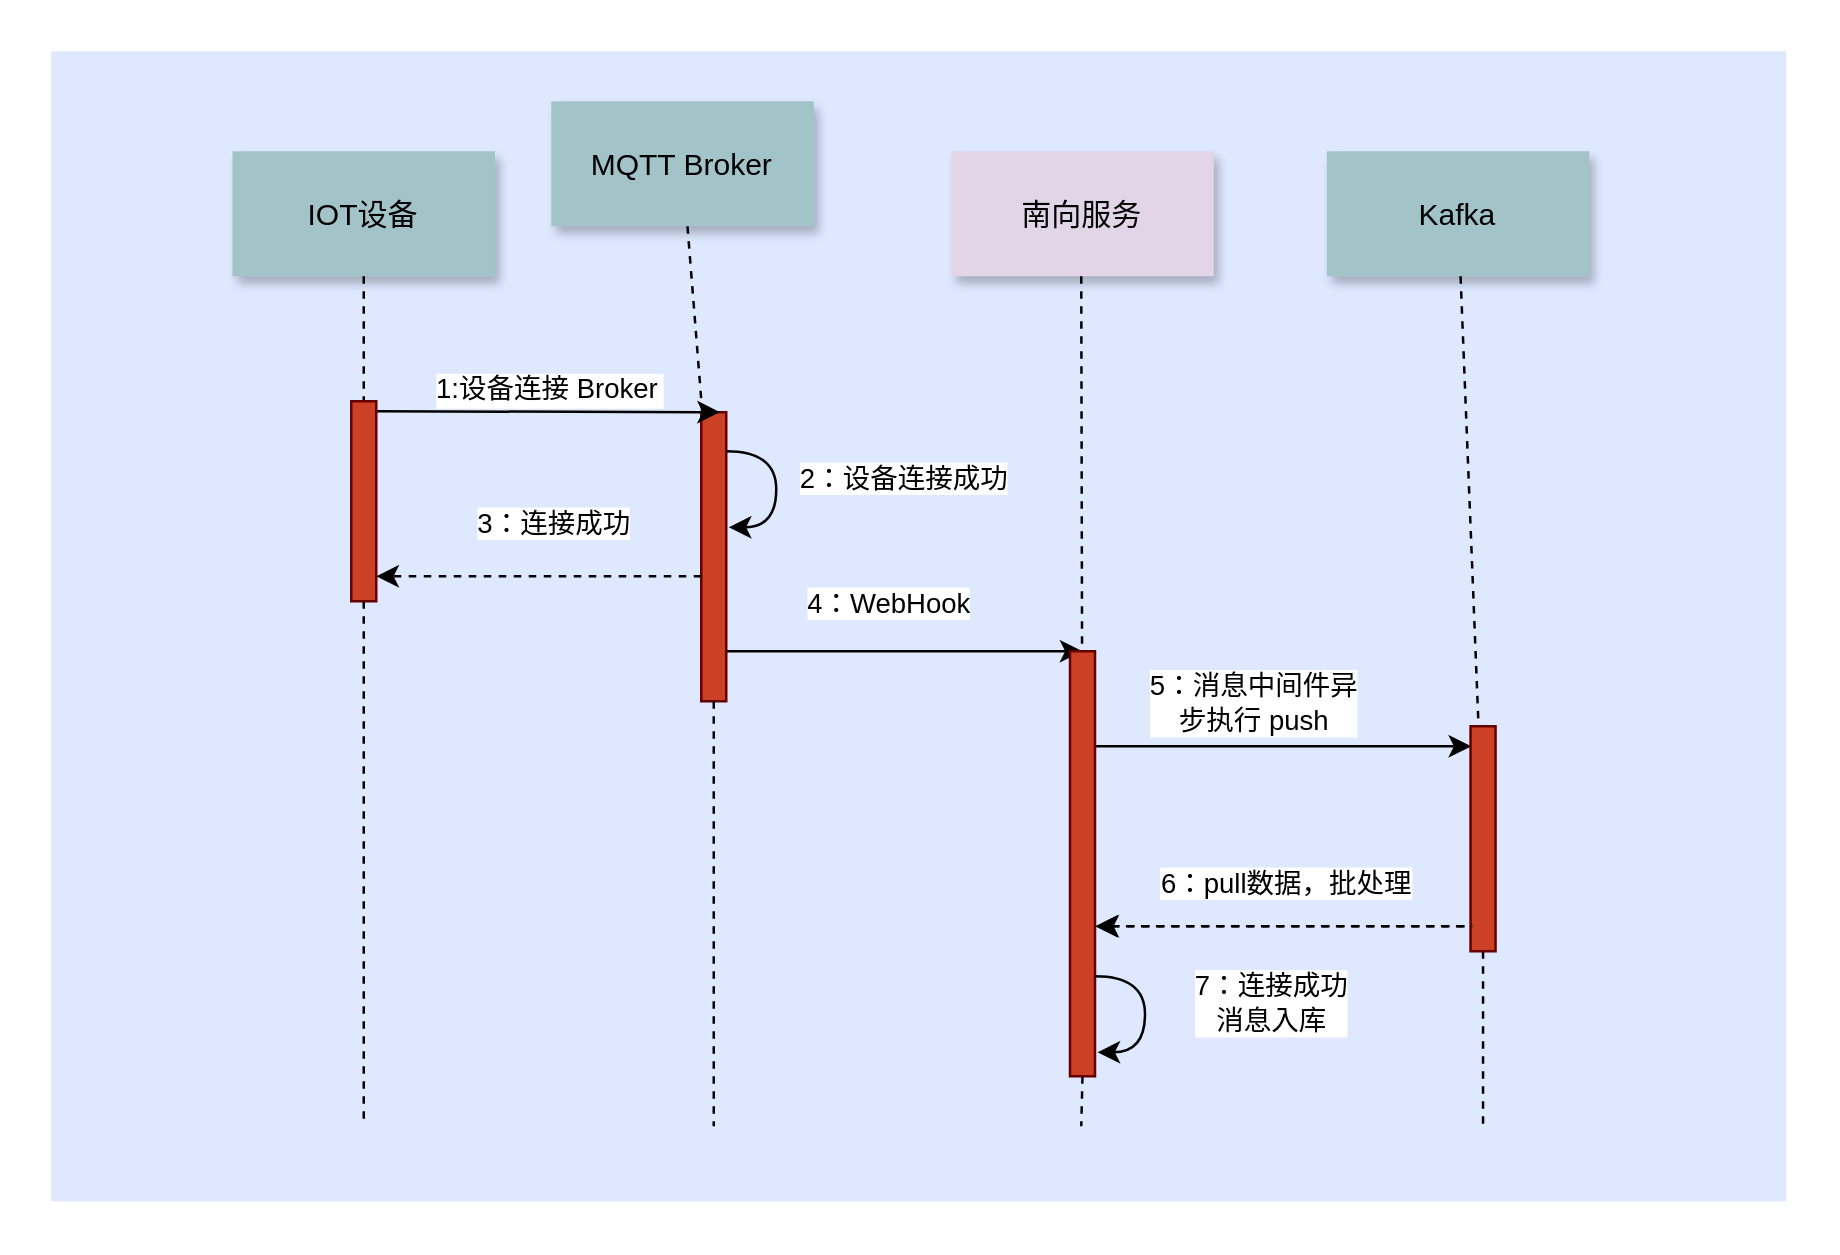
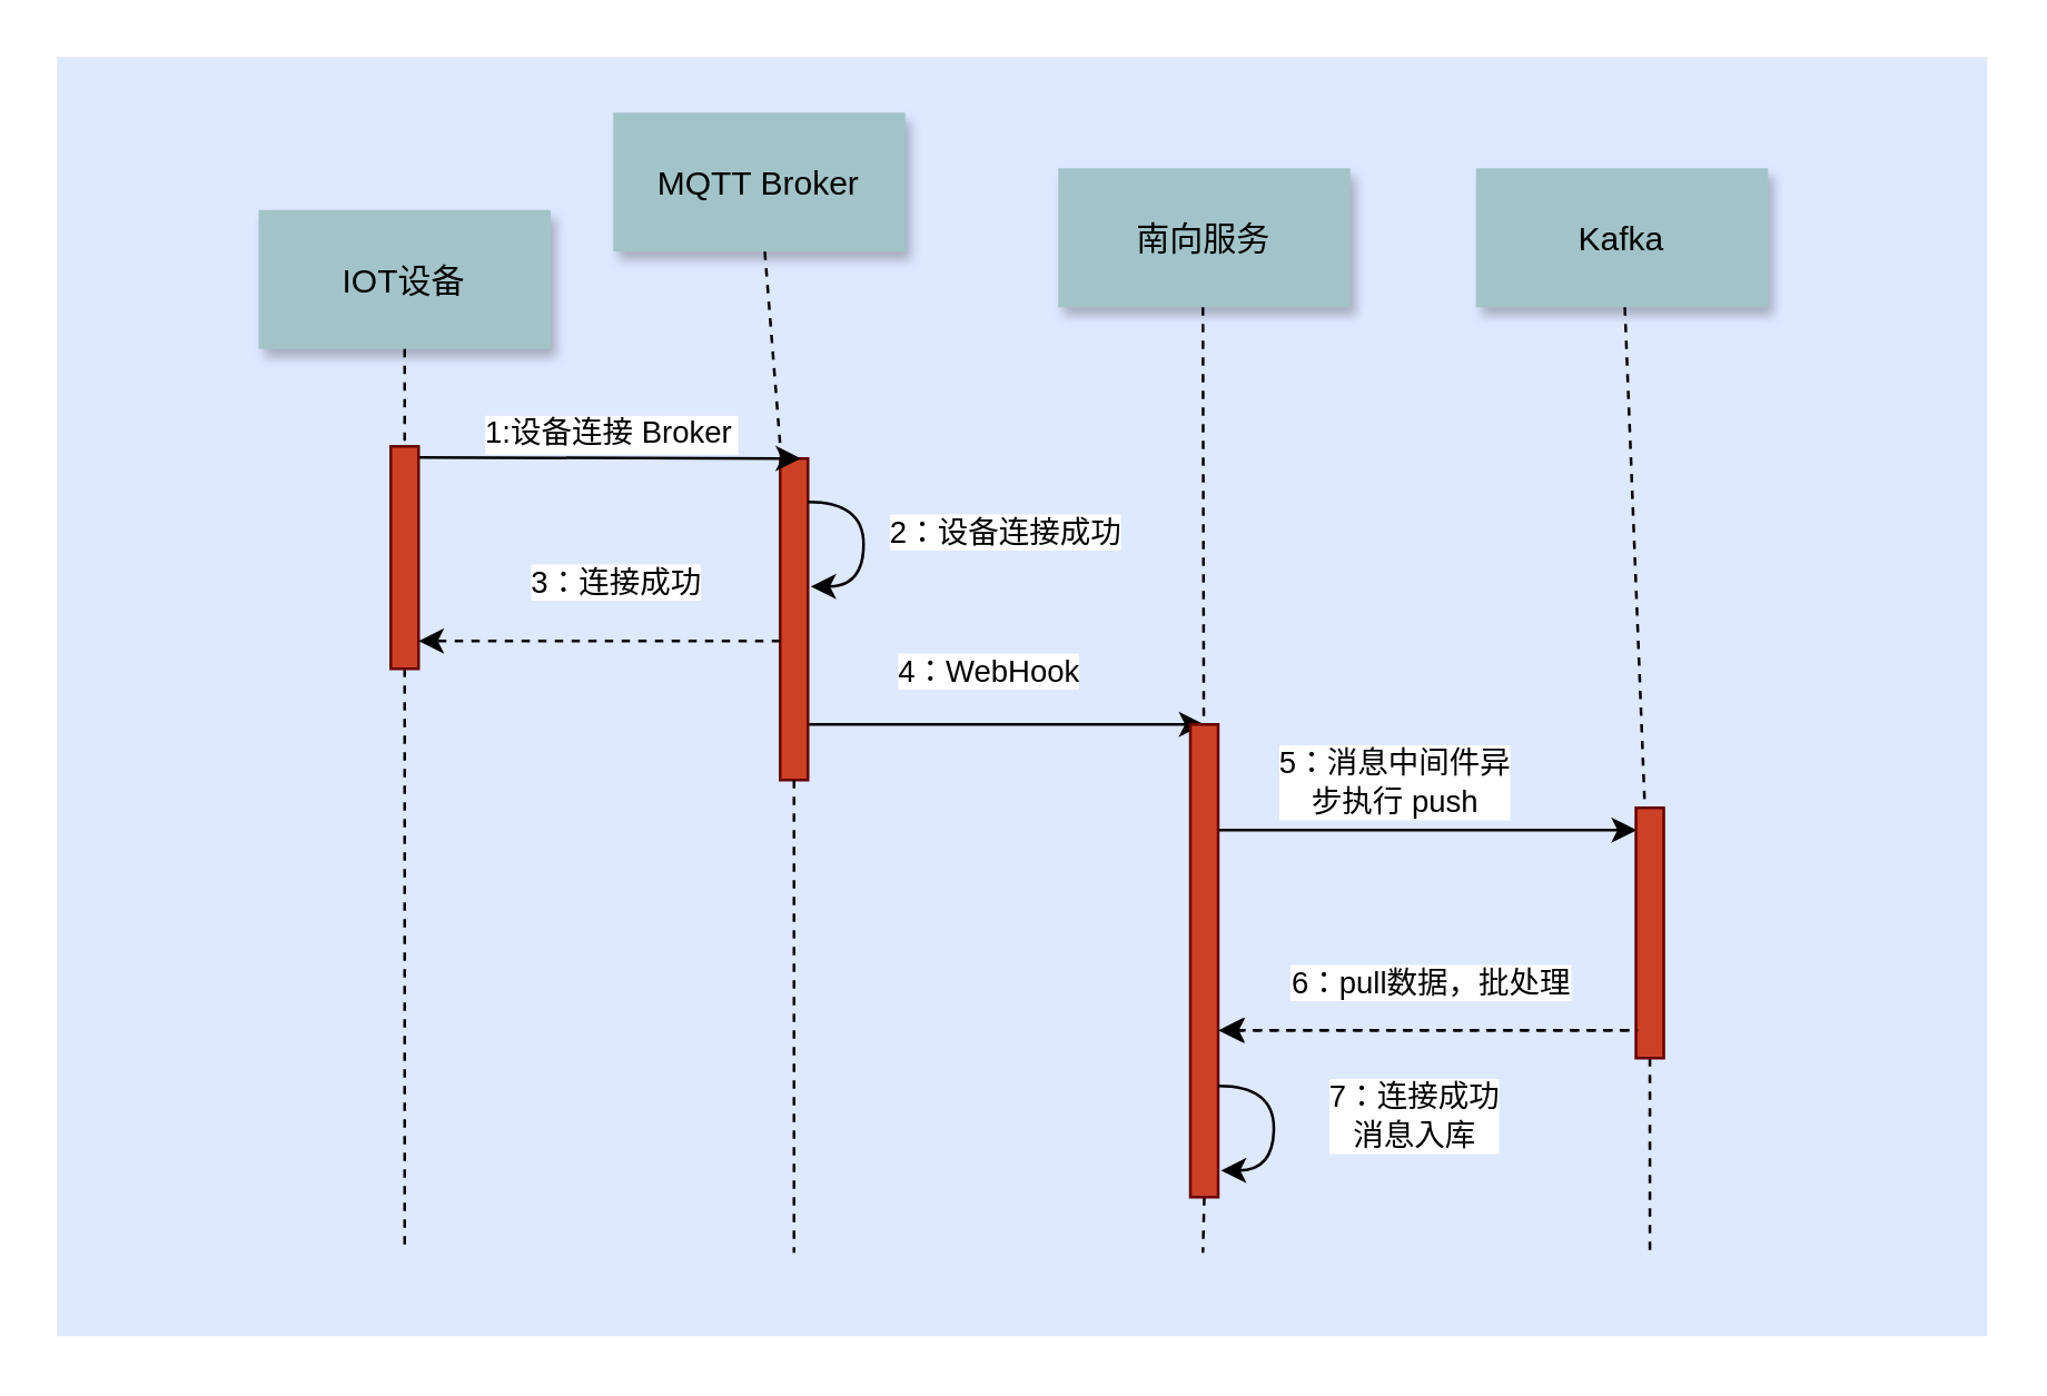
  <mxCell id="0" />
  <mxCell id="1" parent="0" />
  <mxCell id="2" value="" style="fillColor=#DEE8FF;strokeColor=none" vertex="1" parent="1"><mxGeometry x="20" y="20" width="694" height="460" as="geometry" /></mxCell>
- <mxCell id="3" value="IOT设备" style="shadow=1;fillColor=#A2C4C9;strokeColor=none" vertex="1" parent="1"><mxGeometry x="92.5" y="60" width="105" height="50" as="geometry" /></mxCell>
+ <mxCell id="3" value="IOT设备" style="shadow=1;fillColor=#A2C4C9;strokeColor=none" vertex="1" parent="1"><mxGeometry x="92.5" y="75" width="105" height="50" as="geometry" /></mxCell>
  <mxCell id="4" value="" style="edgeStyle=orthogonalEdgeStyle;rounded=0;orthogonalLoop=1;jettySize=auto;html=1;entryX=0;entryY=0.25;entryDx=0;entryDy=0;" edge="1" parent="1"><mxGeometry relative="1" as="geometry"><mxPoint x="432.5" y="260" as="targetPoint" /><Array as="points"><mxPoint x="365" y="260" /><mxPoint x="365" y="260" /></Array><mxPoint x="290" y="260" as="sourcePoint" /></mxGeometry></mxCell>
  <mxCell id="5" value="4：WebHook" style="edgeLabel;html=1;align=center;verticalAlign=middle;resizable=0;points=[];" vertex="1" connectable="0" parent="4"><mxGeometry x="-0.372" y="1" relative="1" as="geometry"><mxPoint x="19" y="-19" as="offset" /></mxGeometry></mxCell>
  <mxCell id="6" value="" style="fillColor=#CC4125;strokeColor=#660000" vertex="1" parent="1"><mxGeometry x="280" y="164.39" width="10" height="115.61" as="geometry" /></mxCell>
  <mxCell id="7" value="MQTT Broker" style="shadow=1;fillColor=#A2C4C9;strokeColor=none" vertex="1" parent="1"><mxGeometry x="220" y="40" width="105" height="50" as="geometry" /></mxCell>
  <mxCell id="8" value="" style="edgeStyle=none;endArrow=none;dashed=1" edge="1" parent="1" source="7" target="6"><mxGeometry x="272.335" y="165" width="100" height="100" as="geometry"><mxPoint x="287.259" y="110" as="sourcePoint" /><mxPoint x="287.576" y="165" as="targetPoint" /></mxGeometry></mxCell>
- <mxCell id="9" value="南向服务" style="shadow=1;fillColor=#e1d5e7;strokeColor=none;" vertex="1" parent="1"><mxGeometry x="380.004" y="60" width="105" height="50" as="geometry" /></mxCell>
+ <mxCell id="9" value="南向服务" style="shadow=1;fillColor=#A2C4C9;strokeColor=none" vertex="1" parent="1"><mxGeometry x="380.004" y="60" width="105" height="50" as="geometry" /></mxCell>
  <mxCell id="10" value="Kafka" style="shadow=1;fillColor=#A2C4C9;strokeColor=none" vertex="1" parent="1"><mxGeometry x="530.22" y="60" width="105" height="50" as="geometry" /></mxCell>
  <mxCell id="11" value="" style="edgeStyle=elbowEdgeStyle;elbow=horizontal;endArrow=none;dashed=1" edge="1" parent="1" source="3"><mxGeometry x="230.0" y="310" width="100" height="100" as="geometry"><mxPoint x="170" y="410" as="sourcePoint" /><mxPoint x="145" y="220" as="targetPoint" /></mxGeometry></mxCell>
  <mxCell id="12" value="" style="edgeStyle=none;dashed=1;endArrow=none" edge="1" parent="1"><mxGeometry x="50" y="300" width="100" height="100" as="geometry"><mxPoint x="145" y="210" as="sourcePoint" /><mxPoint x="145" y="450" as="targetPoint" /></mxGeometry></mxCell>
  <mxCell id="13" value="1:设备连接 Broker" style="edgeStyle=none;verticalLabelPosition=top;verticalAlign=bottom;entryX=0.75;entryY=0;entryDx=0;entryDy=0;" edge="1" parent="1" target="6"><mxGeometry x="242.955" y="77.096" width="100" height="100" as="geometry"><mxPoint x="150" y="164" as="sourcePoint" /><mxPoint x="260" y="164.386" as="targetPoint" /></mxGeometry></mxCell>
  <mxCell id="14" value="" style="edgeStyle=none;endArrow=none;dashed=1;exitX=0.5;exitY=1;exitDx=0;exitDy=0;" edge="1" parent="1" source="25"><mxGeometry x="431.488" y="175.0" width="100" height="100" as="geometry"><mxPoint x="432.286" y="410" as="sourcePoint" /><mxPoint x="432" y="450" as="targetPoint" /></mxGeometry></mxCell>
  <mxCell id="15" value="" style="edgeStyle=none;endArrow=none;dashed=1" edge="1" parent="1" source="27"><mxGeometry x="592.208" y="175.0" width="100" height="100" as="geometry"><mxPoint x="592.729" y="110" as="sourcePoint" /><mxPoint x="592.72" y="450" as="targetPoint" /></mxGeometry></mxCell>
  <mxCell id="16" value="" style="fillColor=#CC4125;strokeColor=#660000" vertex="1" parent="1"><mxGeometry x="140" y="160" width="10" height="80" as="geometry" /></mxCell>
  <mxCell id="17" style="edgeStyle=orthogonalEdgeStyle;curved=1;rounded=0;orthogonalLoop=1;jettySize=auto;html=1;exitX=0.928;exitY=0.095;exitDx=0;exitDy=0;exitPerimeter=0;" edge="1" parent="1"><mxGeometry relative="1" as="geometry"><mxPoint x="290" y="180.008" as="sourcePoint" /><mxPoint x="291" y="210.4" as="targetPoint" /><Array as="points"><mxPoint x="310" y="180.4" /><mxPoint x="310" y="210.4" /><mxPoint x="291" y="210.4" /></Array></mxGeometry></mxCell>
  <mxCell id="18" value="2：设备连接成功" style="edgeLabel;html=1;align=center;verticalAlign=middle;resizable=0;points=[];" vertex="1" connectable="0" parent="17"><mxGeometry x="-0.314" y="-1" relative="1" as="geometry"><mxPoint x="51" y="6.73" as="offset" /></mxGeometry></mxCell>
  <mxCell id="19" style="edgeStyle=orthogonalEdgeStyle;rounded=0;orthogonalLoop=1;jettySize=auto;html=1;exitX=0.95;exitY=0.333;exitDx=0;exitDy=0;entryX=0.028;entryY=0.089;entryDx=0;entryDy=0;exitPerimeter=0;entryPerimeter=0;" edge="1" parent="1" source="25" target="27"><mxGeometry relative="1" as="geometry"><Array as="points"><mxPoint x="437" y="298" /></Array><mxPoint x="438.1" y="387.68" as="sourcePoint" /></mxGeometry></mxCell>
  <mxCell id="20" value="5：消息中间件异&lt;br&gt;步执行 push" style="edgeLabel;html=1;align=center;verticalAlign=middle;resizable=0;points=[];" vertex="1" connectable="0" parent="19"><mxGeometry x="-0.328" y="-1" relative="1" as="geometry"><mxPoint x="24.68" y="-18.71" as="offset" /></mxGeometry></mxCell>
  <mxCell id="21" value="" style="edgeStyle=none;endArrow=none;dashed=1" edge="1" parent="1" source="25"><mxGeometry x="431.488" y="175.0" width="100" height="100" as="geometry"><mxPoint x="432" y="110" as="sourcePoint" /><mxPoint x="432.444" y="350" as="targetPoint" /></mxGeometry></mxCell>
  <mxCell id="22" value="" style="edgeStyle=none;endArrow=none;dashed=1" edge="1" parent="1" source="6"><mxGeometry x="376.571" y="339.697" width="100" height="100" as="geometry"><mxPoint x="285" y="510" as="sourcePoint" /><mxPoint x="285" y="450" as="targetPoint" /></mxGeometry></mxCell>
  <mxCell id="23" value="" style="edgeStyle=orthogonalEdgeStyle;rounded=0;orthogonalLoop=1;jettySize=auto;html=1;dashed=1;" edge="1" parent="1"><mxGeometry relative="1" as="geometry"><mxPoint x="150" y="230" as="targetPoint" /><Array as="points"><mxPoint x="190" y="230" /><mxPoint x="190" y="230" /></Array><mxPoint x="280" y="230" as="sourcePoint" /></mxGeometry></mxCell>
  <mxCell id="24" value="3：连接成功" style="edgeLabel;html=1;align=center;verticalAlign=middle;resizable=0;points=[];" vertex="1" connectable="0" parent="23"><mxGeometry x="-0.372" y="1" relative="1" as="geometry"><mxPoint x="-19" y="-22.69" as="offset" /></mxGeometry></mxCell>
  <mxCell id="25" value="" style="fillColor=#CC4125;strokeColor=#660000" vertex="1" parent="1"><mxGeometry x="427.5" y="260" width="10" height="170" as="geometry" /></mxCell>
  <mxCell id="26" value="" style="edgeStyle=none;endArrow=none;dashed=1" edge="1" parent="1" target="25"><mxGeometry x="431.488" y="175.0" width="100" height="100" as="geometry"><mxPoint x="432" y="110" as="sourcePoint" /><mxPoint x="432.444" y="350" as="targetPoint" /></mxGeometry></mxCell>
  <mxCell id="27" value="" style="fillColor=#CC4125;strokeColor=#660000" vertex="1" parent="1"><mxGeometry x="587.72" y="290" width="10" height="90" as="geometry" /></mxCell>
  <mxCell id="28" value="" style="edgeStyle=none;endArrow=none;dashed=1" edge="1" parent="1" source="10" target="27"><mxGeometry x="592.208" y="175.0" width="100" height="100" as="geometry"><mxPoint x="592.72" y="110" as="sourcePoint" /><mxPoint x="592.72" y="450" as="targetPoint" /></mxGeometry></mxCell>
  <mxCell id="29" style="edgeStyle=orthogonalEdgeStyle;rounded=0;orthogonalLoop=1;jettySize=auto;html=1;entryX=0.028;entryY=0.089;entryDx=0;entryDy=0;entryPerimeter=0;startArrow=classic;startFill=1;endArrow=none;endFill=0;dashed=1;" edge="1" parent="1"><mxGeometry relative="1" as="geometry"><Array as="points"><mxPoint x="437.5" y="370" /></Array><mxPoint x="438" y="370" as="sourcePoint" /><mxPoint x="588.5" y="370.01" as="targetPoint" /></mxGeometry></mxCell>
  <mxCell id="30" style="edgeStyle=orthogonalEdgeStyle;rounded=0;orthogonalLoop=1;jettySize=auto;html=1;entryX=0.028;entryY=0.089;entryDx=0;entryDy=0;entryPerimeter=0;startArrow=classic;startFill=1;endArrow=none;endFill=0;dashed=1;" edge="1" parent="1"><mxGeometry relative="1" as="geometry"><Array as="points"><mxPoint x="437" y="370" /></Array><mxPoint x="437.5" y="370" as="sourcePoint" /><mxPoint x="588" y="370.01" as="targetPoint" /></mxGeometry></mxCell>
  <mxCell id="31" value="6：pull数据，批处理" style="edgeLabel;html=1;align=center;verticalAlign=middle;resizable=0;points=[];" vertex="1" connectable="0" parent="30"><mxGeometry x="-0.328" y="-1" relative="1" as="geometry"><mxPoint x="24.68" y="-18.71" as="offset" /></mxGeometry></mxCell>
  <mxCell id="32" style="edgeStyle=orthogonalEdgeStyle;curved=1;rounded=0;orthogonalLoop=1;jettySize=auto;html=1;exitX=0.928;exitY=0.095;exitDx=0;exitDy=0;exitPerimeter=0;" edge="1" parent="1"><mxGeometry relative="1" as="geometry"><mxPoint x="437.5" y="390.008" as="sourcePoint" /><mxPoint x="438.5" y="420.4" as="targetPoint" /><Array as="points"><mxPoint x="457.5" y="390.4" /><mxPoint x="457.5" y="420.4" /><mxPoint x="438.5" y="420.4" /></Array></mxGeometry></mxCell>
  <mxCell id="33" value="7：连接成功&lt;br&gt;消息入库" style="edgeLabel;html=1;align=center;verticalAlign=middle;resizable=0;points=[];" vertex="1" connectable="0" parent="32"><mxGeometry x="-0.314" y="-1" relative="1" as="geometry"><mxPoint x="51" y="6.73" as="offset" /></mxGeometry></mxCell>
